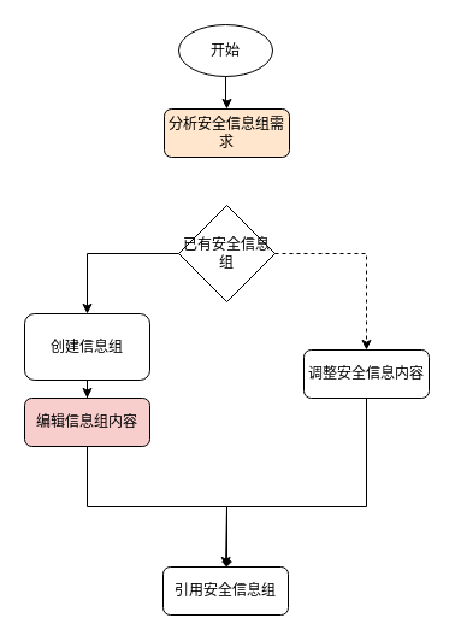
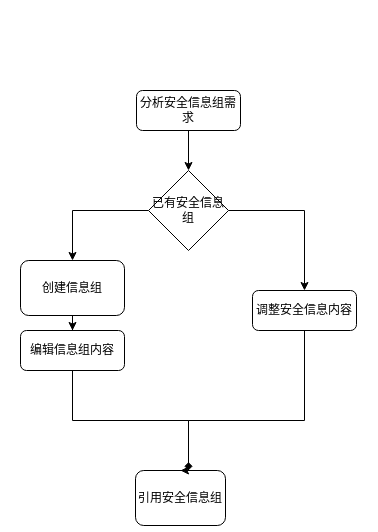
  <mxCell id="0" />
  <mxCell id="1" parent="0" />
- <mxCell id="2" value="" style="edgeStyle=orthogonalEdgeStyle;rounded=0;orthogonalLoop=1;jettySize=auto;html=1;entryX=0.5;entryY=0;entryDx=0;entryDy=0;" edge="1" parent="1" source="3" target="5"><mxGeometry relative="1" as="geometry"><mxPoint x="187" y="80" as="targetPoint" /></mxGeometry></mxCell>
- <mxCell id="3" value="开始" style="ellipse;whiteSpace=wrap;html=1;" vertex="1" parent="1"><mxGeometry x="148" y="20" width="78" height="43" as="geometry" /></mxCell>
- <mxCell id="5" value="分析安全信息组需求" style="rounded=1;whiteSpace=wrap;html=1;fontSize=12;glass=0;strokeWidth=1;shadow=0;fillColor=#ffe6cc;" vertex="1" parent="1"><mxGeometry x="136" y="90" width="104" height="40" as="geometry" /></mxCell>
+ <mxCell id="4" value="" style="edgeStyle=orthogonalEdgeStyle;rounded=0;orthogonalLoop=1;jettySize=auto;html=1;" edge="1" parent="1" source="5" target="13"><mxGeometry relative="1" as="geometry" /></mxCell>
+ <mxCell id="5" value="分析安全信息组需求" style="rounded=1;whiteSpace=wrap;html=1;fontSize=12;glass=0;strokeWidth=1;shadow=0;" vertex="1" parent="1"><mxGeometry x="136" y="90" width="104" height="40" as="geometry" /></mxCell>
  <mxCell id="6" value="" style="edgeStyle=orthogonalEdgeStyle;rounded=0;orthogonalLoop=1;jettySize=auto;html=1;" edge="1" parent="1" source="7" target="9"><mxGeometry relative="1" as="geometry" /></mxCell>
  <mxCell id="7" value="创建信息组" style="rounded=1;whiteSpace=wrap;html=1;fontSize=12;glass=0;strokeWidth=1;shadow=0;" vertex="1" parent="1"><mxGeometry x="20" y="260" width="104" height="55" as="geometry" /></mxCell>
  <mxCell id="8" value="" style="edgeStyle=orthogonalEdgeStyle;rounded=0;orthogonalLoop=1;jettySize=auto;html=1;endArrow=diamond;" edge="1" parent="1" source="9" target="10"><mxGeometry relative="1" as="geometry"><Array as="points"><mxPoint x="72" y="420" /><mxPoint x="188" y="420" /></Array></mxGeometry></mxCell>
- <mxCell id="9" value="编辑信息组内容" style="rounded=1;whiteSpace=wrap;html=1;fontSize=12;glass=0;strokeWidth=1;shadow=0;fillColor=#f8cecc;" vertex="1" parent="1"><mxGeometry x="20" y="330" width="104" height="40" as="geometry" /></mxCell>
- <mxCell id="10" value="引用安全信息组" style="rounded=1;whiteSpace=wrap;html=1;fontSize=12;glass=0;strokeWidth=1;shadow=0;" vertex="1" parent="1"><mxGeometry x="135" y="470" width="104" height="40" as="geometry" /></mxCell>
+ <mxCell id="9" value="编辑信息组内容" style="rounded=1;whiteSpace=wrap;html=1;fontSize=12;glass=0;strokeWidth=1;shadow=0;" vertex="1" parent="1"><mxGeometry x="20" y="330" width="104" height="40" as="geometry" /></mxCell>
+ <mxCell id="10" value="引用安全信息组" style="rounded=1;whiteSpace=wrap;html=1;fontSize=12;glass=0;strokeWidth=1;shadow=0;" vertex="1" parent="1"><mxGeometry x="135" y="470" width="90" height="55" as="geometry" /></mxCell>
  <mxCell id="11" style="edgeStyle=orthogonalEdgeStyle;rounded=0;orthogonalLoop=1;jettySize=auto;html=1;" edge="1" parent="1" source="13" target="7"><mxGeometry relative="1" as="geometry" /></mxCell>
- <mxCell id="12" style="edgeStyle=orthogonalEdgeStyle;rounded=0;orthogonalLoop=1;jettySize=auto;html=1;dashed=1;" edge="1" parent="1" source="13" target="15"><mxGeometry relative="1" as="geometry" /></mxCell>
+ <mxCell id="12" style="edgeStyle=orthogonalEdgeStyle;rounded=0;orthogonalLoop=1;jettySize=auto;html=1;" edge="1" parent="1" source="13" target="15"><mxGeometry relative="1" as="geometry" /></mxCell>
  <mxCell id="13" value="已有安全信息组" style="rhombus;whiteSpace=wrap;html=1;" vertex="1" parent="1"><mxGeometry x="148" y="170" width="80" height="80" as="geometry" /></mxCell>
  <mxCell id="14" style="edgeStyle=orthogonalEdgeStyle;rounded=0;orthogonalLoop=1;jettySize=auto;html=1;exitX=0.5;exitY=1;exitDx=0;exitDy=0;entryX=0.5;entryY=0;entryDx=0;entryDy=0;" edge="1" parent="1" source="15" target="10"><mxGeometry relative="1" as="geometry"><Array as="points"><mxPoint x="304" y="420" /><mxPoint x="188" y="420" /></Array></mxGeometry></mxCell>
  <mxCell id="15" value="调整安全信息内容" style="rounded=1;whiteSpace=wrap;html=1;fontSize=12;glass=0;strokeWidth=1;shadow=0;" vertex="1" parent="1"><mxGeometry x="252" y="290" width="104" height="40" as="geometry" /></mxCell>
